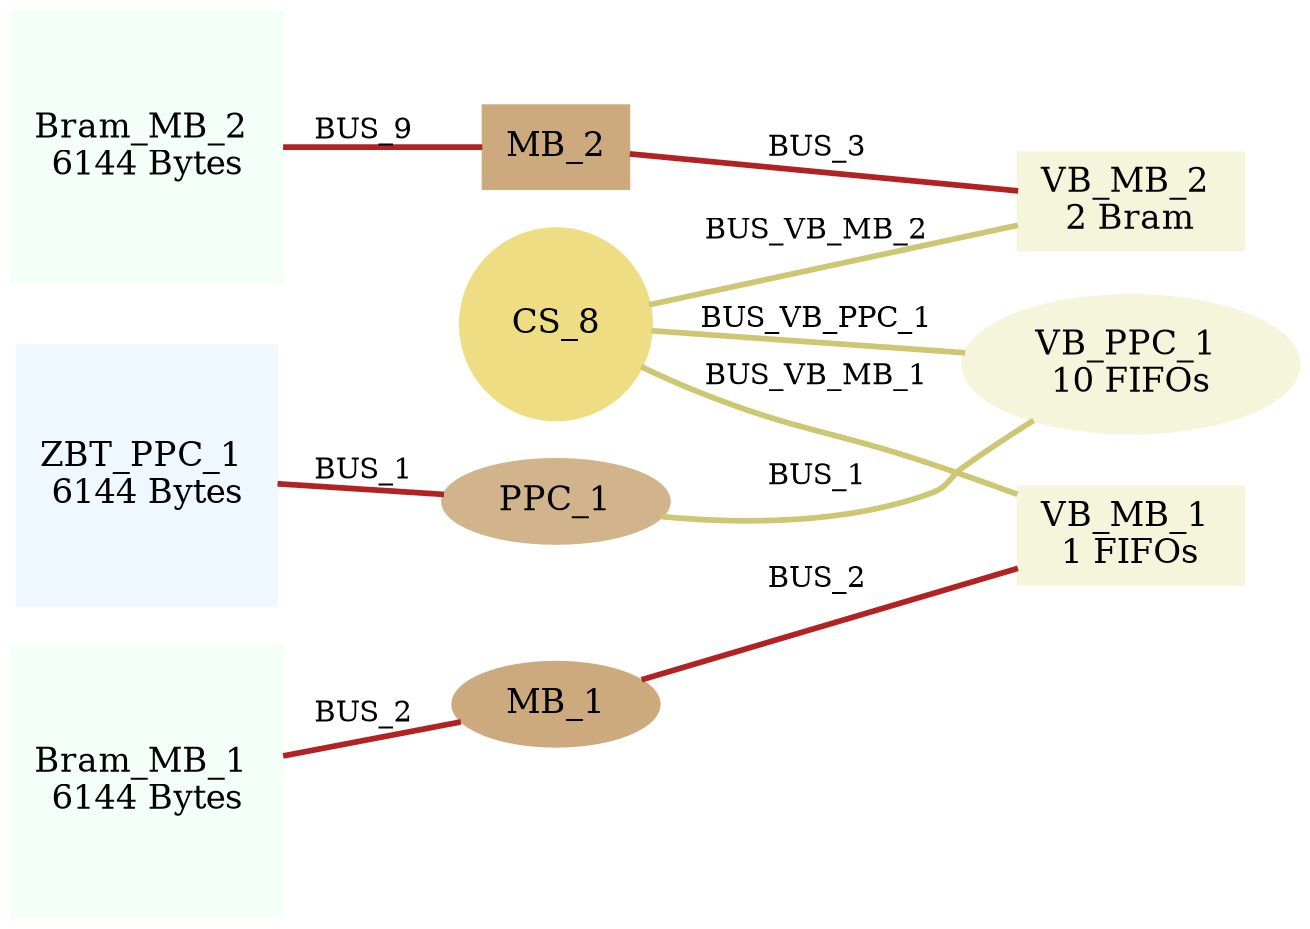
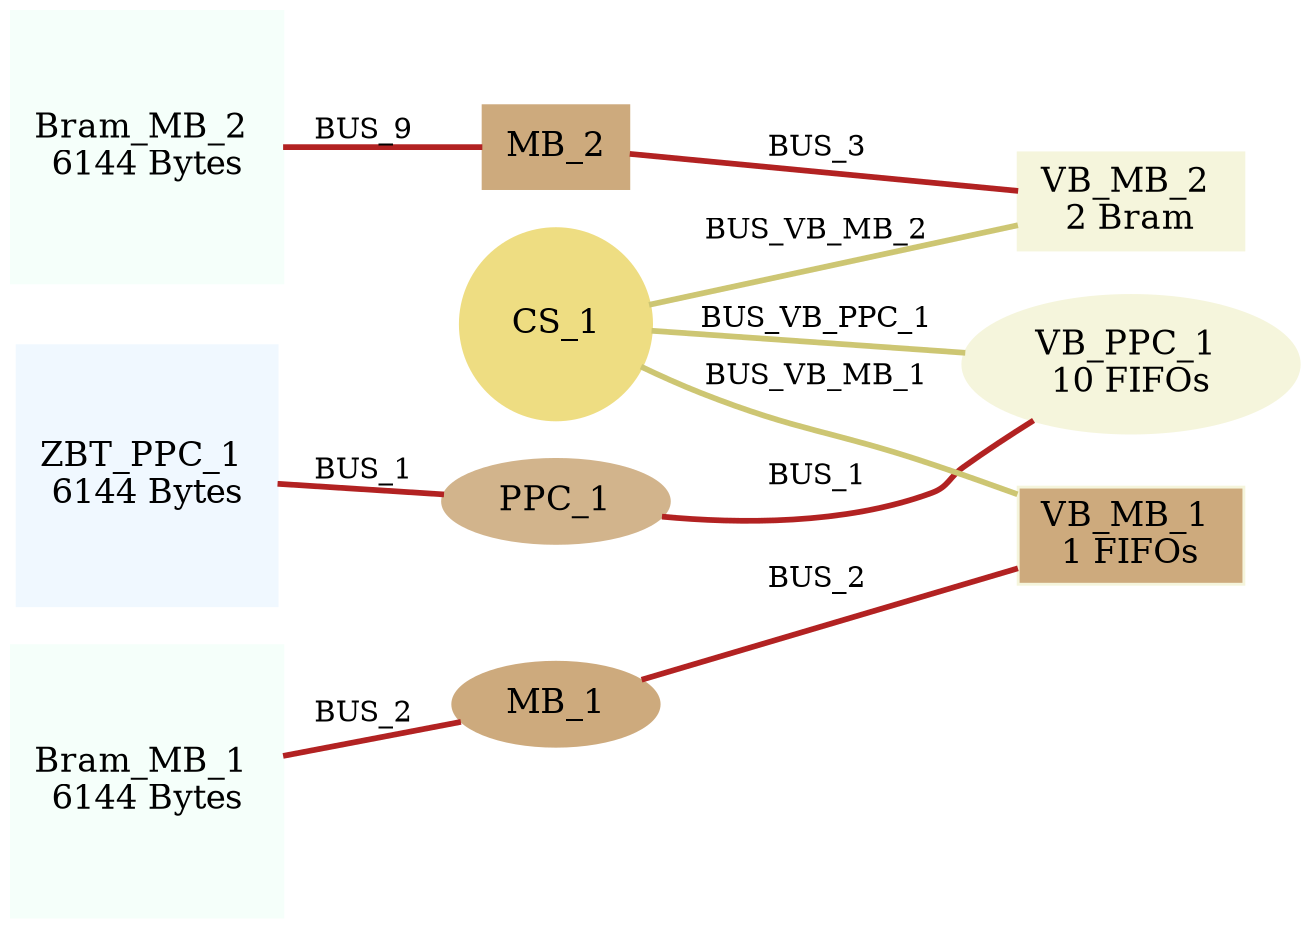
  digraph {
    nodesep=0.2
    rankdir=LR
    ranksep=0.3
    node [color=beige fontsize=12 shape=box style=filled]
    edge [arrowhead=none color=firebrick fontsize=10 style=bold]
    n1 [color=aliceblue height=0.4 label="ZBT_PPC_1 \n6144 Bytes" regular=true width=0.4]
    n2 [color=mintcream height=0.4 label="Bram_MB_2 \n6144 Bytes" regular=true width=0.4]
    n3 [color=mintcream height=0.4 label="Bram_MB_1 \n6144 Bytes" regular=true width=0.4]
    n4 [color=tan height=0.4 label=PPC_1 width=0.4 shape=""]
    n5 [height=0.4 label="VB_PPC_1 \n10 FIFOs" shape=ellipse width=0.7]
    n6 [color=burlywood3 height=0.4 label=MB_2 width=0.4]
    n7 [height=0.4 label="VB_MB_2 \n2 Bram" width=0.7]
    n8 [color=burlywood3 height=0.4 label=MB_1 width=0.4 shape=""]
-   n9 [height=0.4 label="VB_MB_1 \n1 FIFOs" width=0.7]
-   n10 [color=lightgoldenrod height=0.4 label=CS_8 regular=true width=0.4 shape=""]
+   n9 [height=0.4 label="VB_MB_1 \n1 FIFOs" width=0.7 fillcolor=burlywood3]
+   n10 [color=lightgoldenrod height=0.4 label=CS_1 regular=true width=0.4 shape=""]
    subgraph sub_1 {
      rank=source
      n1
    }
    subgraph sub_2 {
      rank=source
      n2
    }
    subgraph sub_3 {
      rank=source
      n3
    }
    n4 -> n1 [label=BUS_1]
-   n4 -> n5 [color=khaki3 label=BUS_1]
+   n4 -> n5 [label=BUS_1]
    n6 -> n2 [label=BUS_9]
    n6 -> n7 [label=BUS_3]
    n8 -> n3 [label=BUS_2]
    n8 -> n9 [label=BUS_2]
    n10 -> n5 [color=khaki3 label=BUS_VB_PPC_1]
    n10 -> n7 [color=khaki3 label=BUS_VB_MB_2]
    n10 -> n9 [color=khaki3 label=BUS_VB_MB_1]
  }
